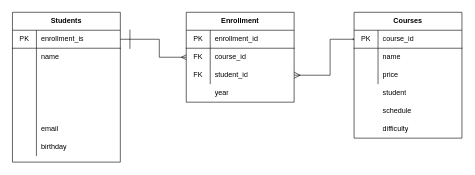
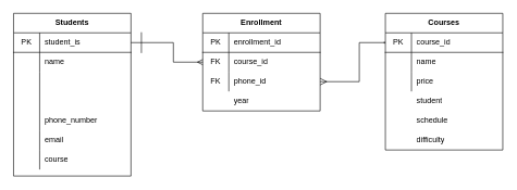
  <mxCell id="0" />
  <mxCell id="1" parent="0" />
  <mxCell id="2" value="Students" style="shape=table;html=1;whiteSpace=wrap;startSize=30;container=1;collapsible=0;childLayout=tableLayout;fixedRows=1;rowLines=0;fontStyle=1;align=center;" vertex="1" parent="1"><mxGeometry x="20" y="20" width="180" height="250" as="geometry" /></mxCell>
  <mxCell id="3" value="" style="shape=partialRectangle;html=1;whiteSpace=wrap;collapsible=0;dropTarget=0;pointerEvents=0;fillColor=none;top=0;left=0;bottom=1;right=0;points=[[0,0.5],[1,0.5]];portConstraint=eastwest;" vertex="1" parent="2"><mxGeometry y="30" width="180" height="30" as="geometry" /></mxCell>
  <mxCell id="4" value="PK" style="shape=partialRectangle;html=1;whiteSpace=wrap;connectable=0;fillColor=none;top=0;left=0;bottom=0;right=0;overflow=hidden;" vertex="1" parent="3"><mxGeometry width="40" height="30" as="geometry" /></mxCell>
- <mxCell id="5" value="enrollment_is" style="shape=partialRectangle;html=1;whiteSpace=wrap;connectable=0;fillColor=none;top=0;left=0;bottom=0;right=0;align=left;spacingLeft=6;overflow=hidden;" vertex="1" parent="3"><mxGeometry x="40" width="140" height="30" as="geometry" /></mxCell>
+ <mxCell id="5" value="student_is" style="shape=partialRectangle;html=1;whiteSpace=wrap;connectable=0;fillColor=none;top=0;left=0;bottom=0;right=0;align=left;spacingLeft=6;overflow=hidden;" vertex="1" parent="3"><mxGeometry x="40" width="140" height="30" as="geometry" /></mxCell>
  <mxCell id="6" value="" style="shape=partialRectangle;html=1;whiteSpace=wrap;collapsible=0;dropTarget=0;pointerEvents=0;fillColor=none;top=0;left=0;bottom=0;right=0;points=[[0,0.5],[1,0.5]];portConstraint=eastwest;" vertex="1" parent="2"><mxGeometry y="60" width="180" height="30" as="geometry" /></mxCell>
  <mxCell id="7" value="" style="shape=partialRectangle;html=1;whiteSpace=wrap;connectable=0;fillColor=none;top=0;left=0;bottom=0;right=0;overflow=hidden;" vertex="1" parent="6"><mxGeometry width="40" height="30" as="geometry" /></mxCell>
  <mxCell id="8" value="name" style="shape=partialRectangle;html=1;whiteSpace=wrap;connectable=0;fillColor=none;top=0;left=0;bottom=0;right=0;align=left;spacingLeft=6;overflow=hidden;" vertex="1" parent="6"><mxGeometry x="40" width="140" height="30" as="geometry" /></mxCell>
  <mxCell id="9" value="" style="shape=partialRectangle;html=1;whiteSpace=wrap;collapsible=0;dropTarget=0;pointerEvents=0;fillColor=none;top=0;left=0;bottom=0;right=0;points=[[0,0.5],[1,0.5]];portConstraint=eastwest;" vertex="1" parent="2"><mxGeometry y="90" width="180" height="30" as="geometry" /></mxCell>
  <mxCell id="10" value="" style="shape=partialRectangle;html=1;whiteSpace=wrap;connectable=0;fillColor=none;top=0;left=0;bottom=0;right=0;overflow=hidden;" vertex="1" parent="9"><mxGeometry width="40" height="30" as="geometry" /></mxCell>
  <mxCell id="11" value="" style="shape=partialRectangle;html=1;whiteSpace=wrap;collapsible=0;dropTarget=0;pointerEvents=0;fillColor=none;top=0;left=0;bottom=0;right=0;points=[[0,0.5],[1,0.5]];portConstraint=eastwest;" vertex="1" parent="2"><mxGeometry y="120" width="180" height="30" as="geometry" /></mxCell>
  <mxCell id="12" value="" style="shape=partialRectangle;html=1;whiteSpace=wrap;connectable=0;fillColor=none;top=0;left=0;bottom=0;right=0;overflow=hidden;" vertex="1" parent="11"><mxGeometry width="40" height="30" as="geometry" /></mxCell>
  <mxCell id="13" value="" style="shape=partialRectangle;html=1;whiteSpace=wrap;collapsible=0;dropTarget=0;pointerEvents=0;fillColor=none;top=0;left=0;bottom=0;right=0;points=[[0,0.5],[1,0.5]];portConstraint=eastwest;" vertex="1" parent="2"><mxGeometry y="150" width="180" height="30" as="geometry" /></mxCell>
  <mxCell id="14" value="" style="shape=partialRectangle;html=1;whiteSpace=wrap;connectable=0;fillColor=none;top=0;left=0;bottom=0;right=0;overflow=hidden;" vertex="1" parent="13"><mxGeometry width="40" height="30" as="geometry" /></mxCell>
+ <mxCell id="15" value="phone_number" style="shape=partialRectangle;html=1;whiteSpace=wrap;connectable=0;fillColor=none;top=0;left=0;bottom=0;right=0;align=left;spacingLeft=6;overflow=hidden;" vertex="1" parent="13"><mxGeometry x="40" width="140" height="30" as="geometry" /></mxCell>
  <mxCell id="16" value="" style="shape=partialRectangle;html=1;whiteSpace=wrap;collapsible=0;dropTarget=0;pointerEvents=0;fillColor=none;top=0;left=0;bottom=0;right=0;points=[[0,0.5],[1,0.5]];portConstraint=eastwest;" vertex="1" parent="2"><mxGeometry y="180" width="180" height="30" as="geometry" /></mxCell>
  <mxCell id="17" value="" style="shape=partialRectangle;html=1;whiteSpace=wrap;connectable=0;fillColor=none;top=0;left=0;bottom=0;right=0;overflow=hidden;" vertex="1" parent="16"><mxGeometry width="40" height="30" as="geometry" /></mxCell>
  <mxCell id="18" value="email" style="shape=partialRectangle;html=1;whiteSpace=wrap;connectable=0;fillColor=none;top=0;left=0;bottom=0;right=0;align=left;spacingLeft=6;overflow=hidden;" vertex="1" parent="16"><mxGeometry x="40" width="140" height="30" as="geometry" /></mxCell>
  <mxCell id="19" value="" style="shape=partialRectangle;html=1;whiteSpace=wrap;collapsible=0;dropTarget=0;pointerEvents=0;fillColor=none;top=0;left=0;bottom=0;right=0;points=[[0,0.5],[1,0.5]];portConstraint=eastwest;" vertex="1" parent="2"><mxGeometry y="210" width="180" height="30" as="geometry" /></mxCell>
  <mxCell id="20" value="" style="shape=partialRectangle;html=1;whiteSpace=wrap;connectable=0;fillColor=none;top=0;left=0;bottom=0;right=0;overflow=hidden;" vertex="1" parent="19"><mxGeometry width="40" height="30" as="geometry" /></mxCell>
- <mxCell id="21" value="birthday" style="shape=partialRectangle;html=1;whiteSpace=wrap;connectable=0;fillColor=none;top=0;left=0;bottom=0;right=0;align=left;spacingLeft=6;overflow=hidden;" vertex="1" parent="19"><mxGeometry x="40" width="140" height="30" as="geometry" /></mxCell>
+ <mxCell id="21" value="course" style="shape=partialRectangle;html=1;whiteSpace=wrap;connectable=0;fillColor=none;top=0;left=0;bottom=0;right=0;align=left;spacingLeft=6;overflow=hidden;" vertex="1" parent="19"><mxGeometry x="40" width="140" height="30" as="geometry" /></mxCell>
  <mxCell id="22" value="Enrollment" style="shape=table;html=1;whiteSpace=wrap;startSize=30;container=1;collapsible=0;childLayout=tableLayout;fixedRows=1;rowLines=0;fontStyle=1;align=center;" vertex="1" parent="1"><mxGeometry x="310" y="20" width="180" height="150" as="geometry" /></mxCell>
  <mxCell id="23" value="" style="shape=partialRectangle;html=1;whiteSpace=wrap;collapsible=0;dropTarget=0;pointerEvents=0;fillColor=none;top=0;left=0;bottom=1;right=0;points=[[0,0.5],[1,0.5]];portConstraint=eastwest;" vertex="1" parent="22"><mxGeometry y="30" width="180" height="30" as="geometry" /></mxCell>
  <mxCell id="24" value="PK" style="shape=partialRectangle;html=1;whiteSpace=wrap;connectable=0;fillColor=none;top=0;left=0;bottom=0;right=0;overflow=hidden;" vertex="1" parent="23"><mxGeometry width="40" height="30" as="geometry" /></mxCell>
  <mxCell id="25" value="enrollment_id&amp;nbsp;" style="shape=partialRectangle;html=1;whiteSpace=wrap;connectable=0;fillColor=none;top=0;left=0;bottom=0;right=0;align=left;spacingLeft=6;overflow=hidden;" vertex="1" parent="23"><mxGeometry x="40" width="140" height="30" as="geometry" /></mxCell>
  <mxCell id="26" value="" style="shape=partialRectangle;html=1;whiteSpace=wrap;collapsible=0;dropTarget=0;pointerEvents=0;fillColor=none;top=0;left=0;bottom=0;right=0;points=[[0,0.5],[1,0.5]];portConstraint=eastwest;" vertex="1" parent="22"><mxGeometry y="60" width="180" height="30" as="geometry" /></mxCell>
  <mxCell id="27" value="FK" style="shape=partialRectangle;html=1;whiteSpace=wrap;connectable=0;fillColor=none;top=0;left=0;bottom=0;right=0;overflow=hidden;" vertex="1" parent="26"><mxGeometry width="40" height="30" as="geometry" /></mxCell>
  <mxCell id="28" value="course_id" style="shape=partialRectangle;html=1;whiteSpace=wrap;connectable=0;fillColor=none;top=0;left=0;bottom=0;right=0;align=left;spacingLeft=6;overflow=hidden;" vertex="1" parent="26"><mxGeometry x="40" width="140" height="30" as="geometry" /></mxCell>
  <mxCell id="29" value="" style="shape=partialRectangle;html=1;whiteSpace=wrap;collapsible=0;dropTarget=0;pointerEvents=0;fillColor=none;top=0;left=0;bottom=0;right=0;points=[[0,0.5],[1,0.5]];portConstraint=eastwest;" vertex="1" parent="22"><mxGeometry y="90" width="180" height="30" as="geometry" /></mxCell>
  <mxCell id="30" value="FK" style="shape=partialRectangle;html=1;whiteSpace=wrap;connectable=0;fillColor=none;top=0;left=0;bottom=0;right=0;overflow=hidden;" vertex="1" parent="29"><mxGeometry width="40" height="30" as="geometry" /></mxCell>
- <mxCell id="31" value="student_id" style="shape=partialRectangle;html=1;whiteSpace=wrap;connectable=0;fillColor=none;top=0;left=0;bottom=0;right=0;align=left;spacingLeft=6;overflow=hidden;" vertex="1" parent="29"><mxGeometry x="40" width="140" height="30" as="geometry" /></mxCell>
+ <mxCell id="31" value="phone_id" style="shape=partialRectangle;html=1;whiteSpace=wrap;connectable=0;fillColor=none;top=0;left=0;bottom=0;right=0;align=left;spacingLeft=6;overflow=hidden;" vertex="1" parent="29"><mxGeometry x="40" width="140" height="30" as="geometry" /></mxCell>
  <mxCell id="32" value="" style="group" vertex="1" connectable="0" parent="1"><mxGeometry x="590" y="20" width="180" height="210" as="geometry" /></mxCell>
  <mxCell id="33" value="Courses" style="shape=table;html=1;whiteSpace=wrap;startSize=30;container=1;collapsible=0;childLayout=tableLayout;fixedRows=1;rowLines=0;fontStyle=1;align=center;" vertex="1" parent="32"><mxGeometry width="180" height="210" as="geometry" /></mxCell>
  <mxCell id="34" value="" style="shape=partialRectangle;html=1;whiteSpace=wrap;collapsible=0;dropTarget=0;pointerEvents=0;fillColor=none;top=0;left=0;bottom=1;right=0;points=[[0,0.5],[1,0.5]];portConstraint=eastwest;" vertex="1" parent="33"><mxGeometry y="30" width="180" height="30" as="geometry" /></mxCell>
  <mxCell id="35" value="PK" style="shape=partialRectangle;html=1;whiteSpace=wrap;connectable=0;fillColor=none;top=0;left=0;bottom=0;right=0;overflow=hidden;" vertex="1" parent="34"><mxGeometry width="40" height="30" as="geometry" /></mxCell>
  <mxCell id="36" value="course_id" style="shape=partialRectangle;html=1;whiteSpace=wrap;connectable=0;fillColor=none;top=0;left=0;bottom=0;right=0;align=left;spacingLeft=6;overflow=hidden;" vertex="1" parent="34"><mxGeometry x="40" width="140" height="30" as="geometry" /></mxCell>
  <mxCell id="37" value="" style="shape=partialRectangle;html=1;whiteSpace=wrap;collapsible=0;dropTarget=0;pointerEvents=0;fillColor=none;top=0;left=0;bottom=0;right=0;points=[[0,0.5],[1,0.5]];portConstraint=eastwest;" vertex="1" parent="33"><mxGeometry y="60" width="180" height="30" as="geometry" /></mxCell>
  <mxCell id="38" value="" style="shape=partialRectangle;html=1;whiteSpace=wrap;connectable=0;fillColor=none;top=0;left=0;bottom=0;right=0;overflow=hidden;" vertex="1" parent="37"><mxGeometry width="40" height="30" as="geometry" /></mxCell>
  <mxCell id="39" value="name" style="shape=partialRectangle;html=1;whiteSpace=wrap;connectable=0;fillColor=none;top=0;left=0;bottom=0;right=0;align=left;spacingLeft=6;overflow=hidden;" vertex="1" parent="37"><mxGeometry x="40" width="140" height="30" as="geometry" /></mxCell>
  <mxCell id="40" value="" style="shape=partialRectangle;html=1;whiteSpace=wrap;collapsible=0;dropTarget=0;pointerEvents=0;fillColor=none;top=0;left=0;bottom=0;right=0;points=[[0,0.5],[1,0.5]];portConstraint=eastwest;" vertex="1" parent="33"><mxGeometry y="90" width="180" height="30" as="geometry" /></mxCell>
  <mxCell id="41" value="" style="shape=partialRectangle;html=1;whiteSpace=wrap;connectable=0;fillColor=none;top=0;left=0;bottom=0;right=0;overflow=hidden;" vertex="1" parent="40"><mxGeometry width="40" height="30" as="geometry" /></mxCell>
  <mxCell id="42" value="price" style="shape=partialRectangle;html=1;whiteSpace=wrap;connectable=0;fillColor=none;top=0;left=0;bottom=0;right=0;align=left;spacingLeft=6;overflow=hidden;" vertex="1" parent="40"><mxGeometry x="40" width="140" height="30" as="geometry" /></mxCell>
  <mxCell id="43" value="" style="shape=partialRectangle;html=1;whiteSpace=wrap;collapsible=0;dropTarget=0;pointerEvents=0;fillColor=none;top=0;left=0;bottom=0;right=0;points=[[0,0.5],[1,0.5]];portConstraint=eastwest;" vertex="1" parent="32"><mxGeometry y="120" width="180" height="30" as="geometry" /></mxCell>
  <mxCell id="44" value="" style="shape=partialRectangle;html=1;whiteSpace=wrap;connectable=0;fillColor=none;top=0;left=0;bottom=0;right=0;overflow=hidden;" vertex="1" parent="43"><mxGeometry width="40" height="30" as="geometry" /></mxCell>
  <mxCell id="45" value="student" style="shape=partialRectangle;html=1;whiteSpace=wrap;connectable=0;fillColor=none;top=0;left=0;bottom=0;right=0;align=left;spacingLeft=6;overflow=hidden;" vertex="1" parent="43"><mxGeometry x="40" width="140" height="30" as="geometry" /></mxCell>
  <mxCell id="46" value="" style="shape=partialRectangle;html=1;whiteSpace=wrap;collapsible=0;dropTarget=0;pointerEvents=0;fillColor=none;top=0;left=0;bottom=0;right=0;points=[[0,0.5],[1,0.5]];portConstraint=eastwest;" vertex="1" parent="32"><mxGeometry y="150" width="180" height="30" as="geometry" /></mxCell>
  <mxCell id="47" value="" style="shape=partialRectangle;html=1;whiteSpace=wrap;connectable=0;fillColor=none;top=0;left=0;bottom=0;right=0;overflow=hidden;" vertex="1" parent="46"><mxGeometry width="40" height="30" as="geometry" /></mxCell>
  <mxCell id="48" value="schedule" style="shape=partialRectangle;html=1;whiteSpace=wrap;connectable=0;fillColor=none;top=0;left=0;bottom=0;right=0;align=left;spacingLeft=6;overflow=hidden;" vertex="1" parent="46"><mxGeometry x="40" width="140" height="30" as="geometry" /></mxCell>
  <mxCell id="49" value="" style="shape=partialRectangle;html=1;whiteSpace=wrap;collapsible=0;dropTarget=0;pointerEvents=0;fillColor=none;top=0;left=0;bottom=0;right=0;points=[[0,0.5],[1,0.5]];portConstraint=eastwest;" vertex="1" parent="32"><mxGeometry y="180" width="180" height="30" as="geometry" /></mxCell>
  <mxCell id="50" value="" style="shape=partialRectangle;html=1;whiteSpace=wrap;connectable=0;fillColor=none;top=0;left=0;bottom=0;right=0;overflow=hidden;" vertex="1" parent="49"><mxGeometry width="40" height="30" as="geometry" /></mxCell>
  <mxCell id="51" value="difficulty" style="shape=partialRectangle;html=1;whiteSpace=wrap;connectable=0;fillColor=none;top=0;left=0;bottom=0;right=0;align=left;spacingLeft=6;overflow=hidden;" vertex="1" parent="49"><mxGeometry x="40" width="140" height="30" as="geometry" /></mxCell>
  <mxCell id="52" value="year" style="shape=partialRectangle;html=1;whiteSpace=wrap;connectable=0;fillColor=none;top=0;left=0;bottom=0;right=0;align=left;spacingLeft=6;overflow=hidden;" vertex="1" parent="1"><mxGeometry x="350" y="140" width="140" height="30" as="geometry" /></mxCell>
  <mxCell id="53" style="edgeStyle=orthogonalEdgeStyle;rounded=0;orthogonalLoop=1;jettySize=auto;html=1;exitX=1;exitY=0.5;exitDx=0;exitDy=0;entryX=0;entryY=0.5;entryDx=0;entryDy=0;startSize=30;endArrow=ERmany;endFill=0;startArrow=ERone;startFill=0;" edge="1" parent="1" source="3" target="26"><mxGeometry relative="1" as="geometry" /></mxCell>
  <mxCell id="54" style="edgeStyle=orthogonalEdgeStyle;rounded=0;orthogonalLoop=1;jettySize=auto;html=1;entryX=0;entryY=0.5;entryDx=0;entryDy=0;startArrow=ERmany;startFill=0;endArrow=ERone;endFill=0;startSize=8;endSize=1;jumpSize=0;targetPerimeterSpacing=0;" edge="1" parent="1" source="29" target="34"><mxGeometry relative="1" as="geometry"><mxPoint x="500" y="125" as="sourcePoint" /><Array as="points"><mxPoint x="550" y="125" /><mxPoint x="550" y="65" /></Array></mxGeometry></mxCell>
